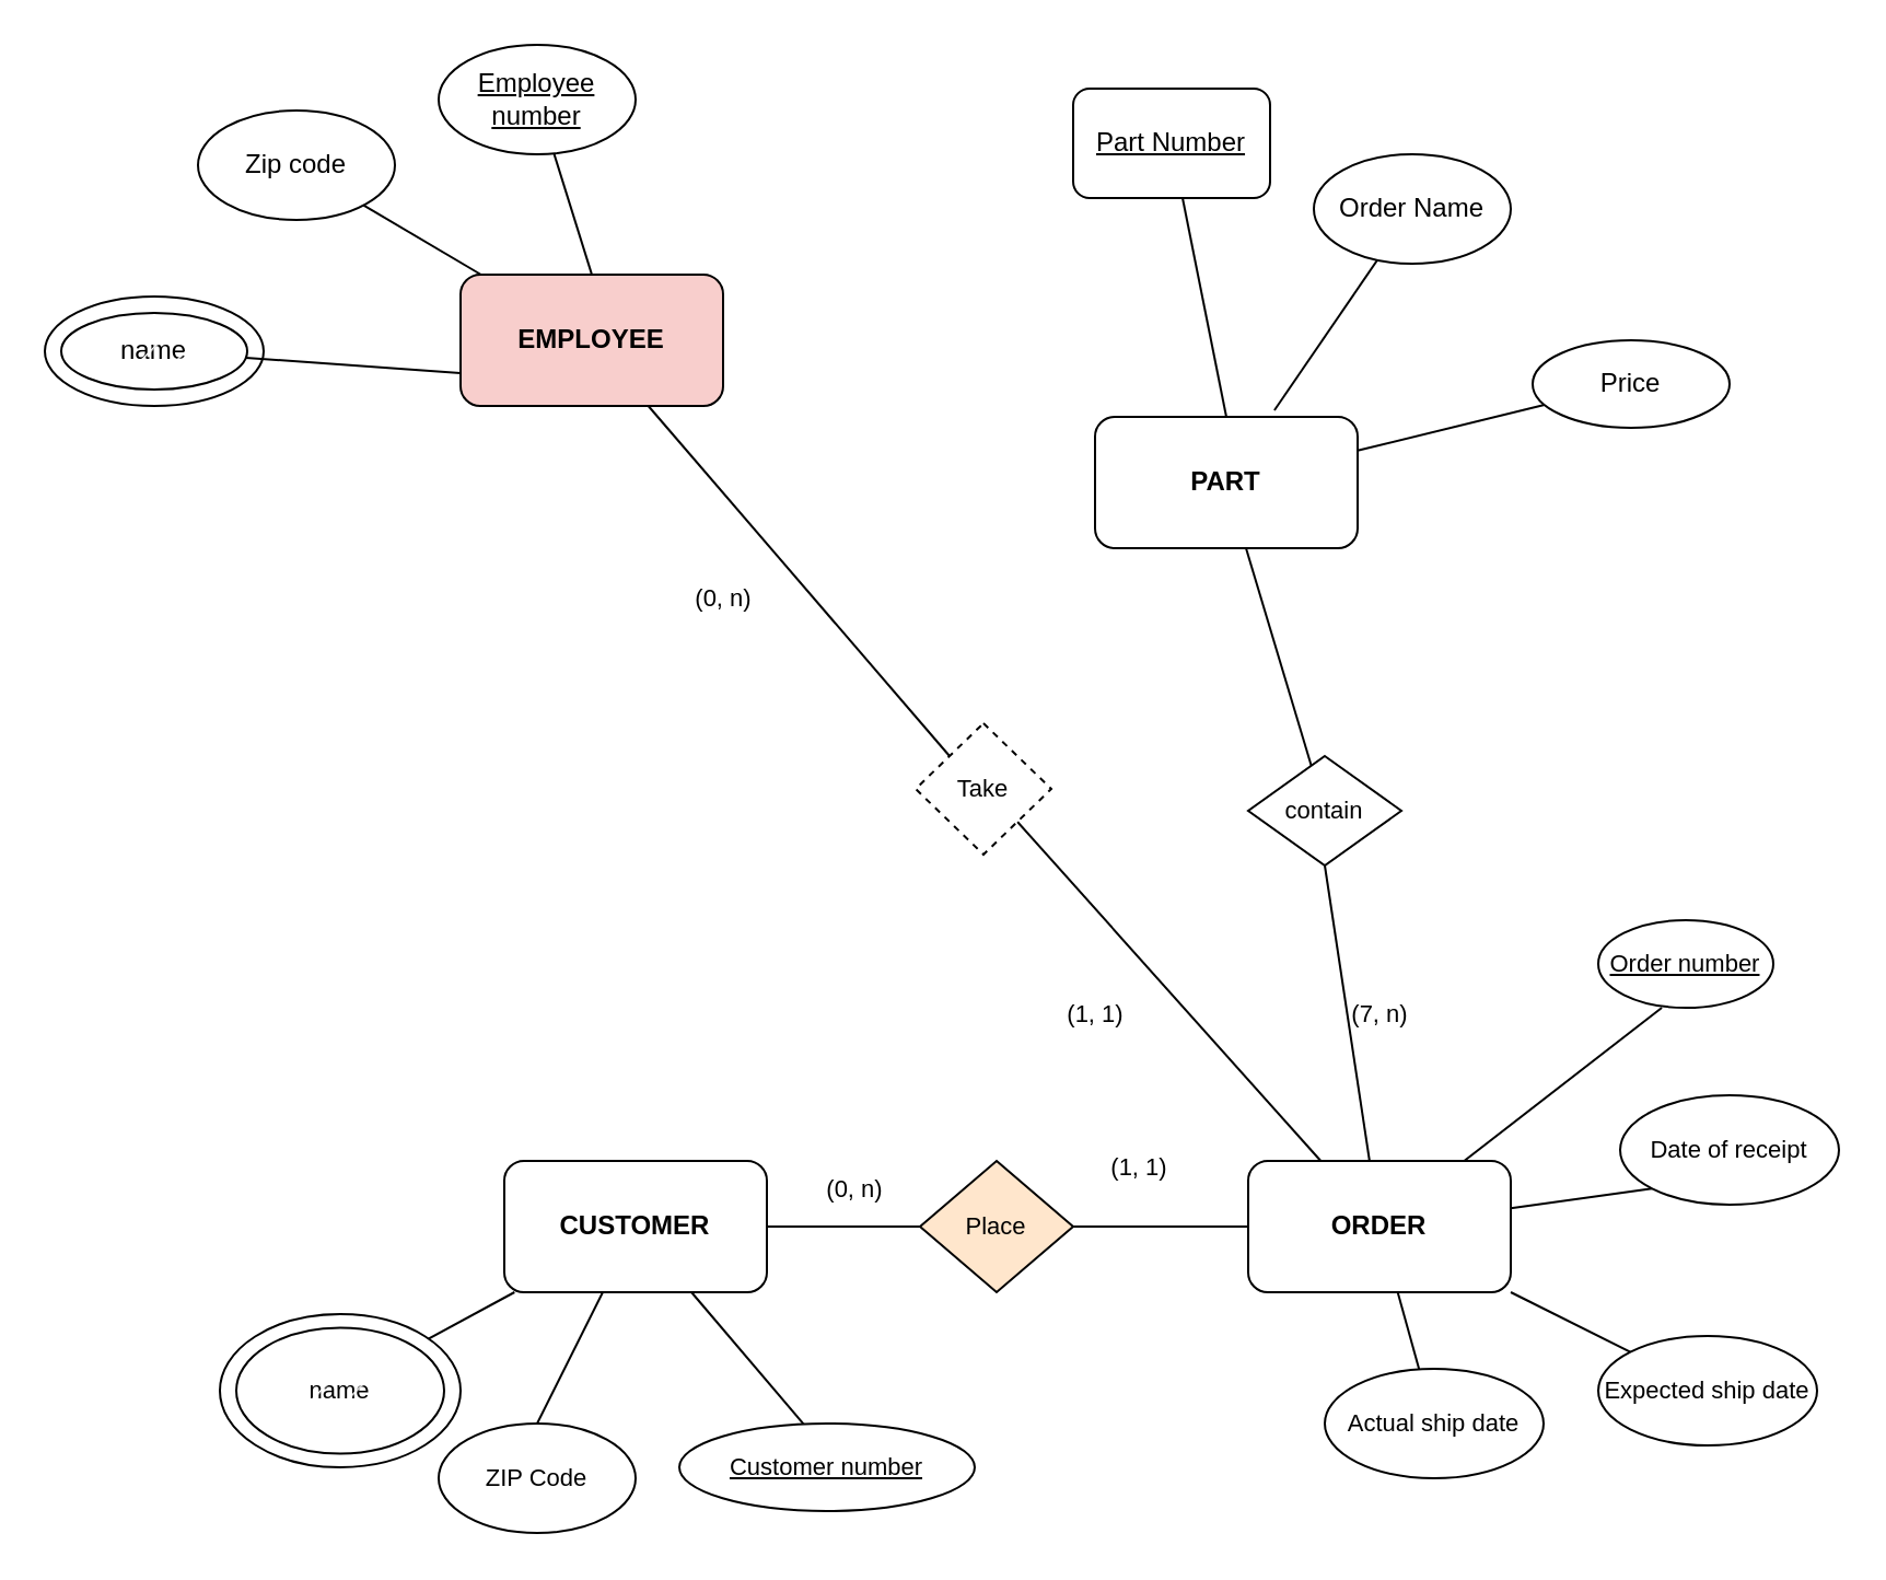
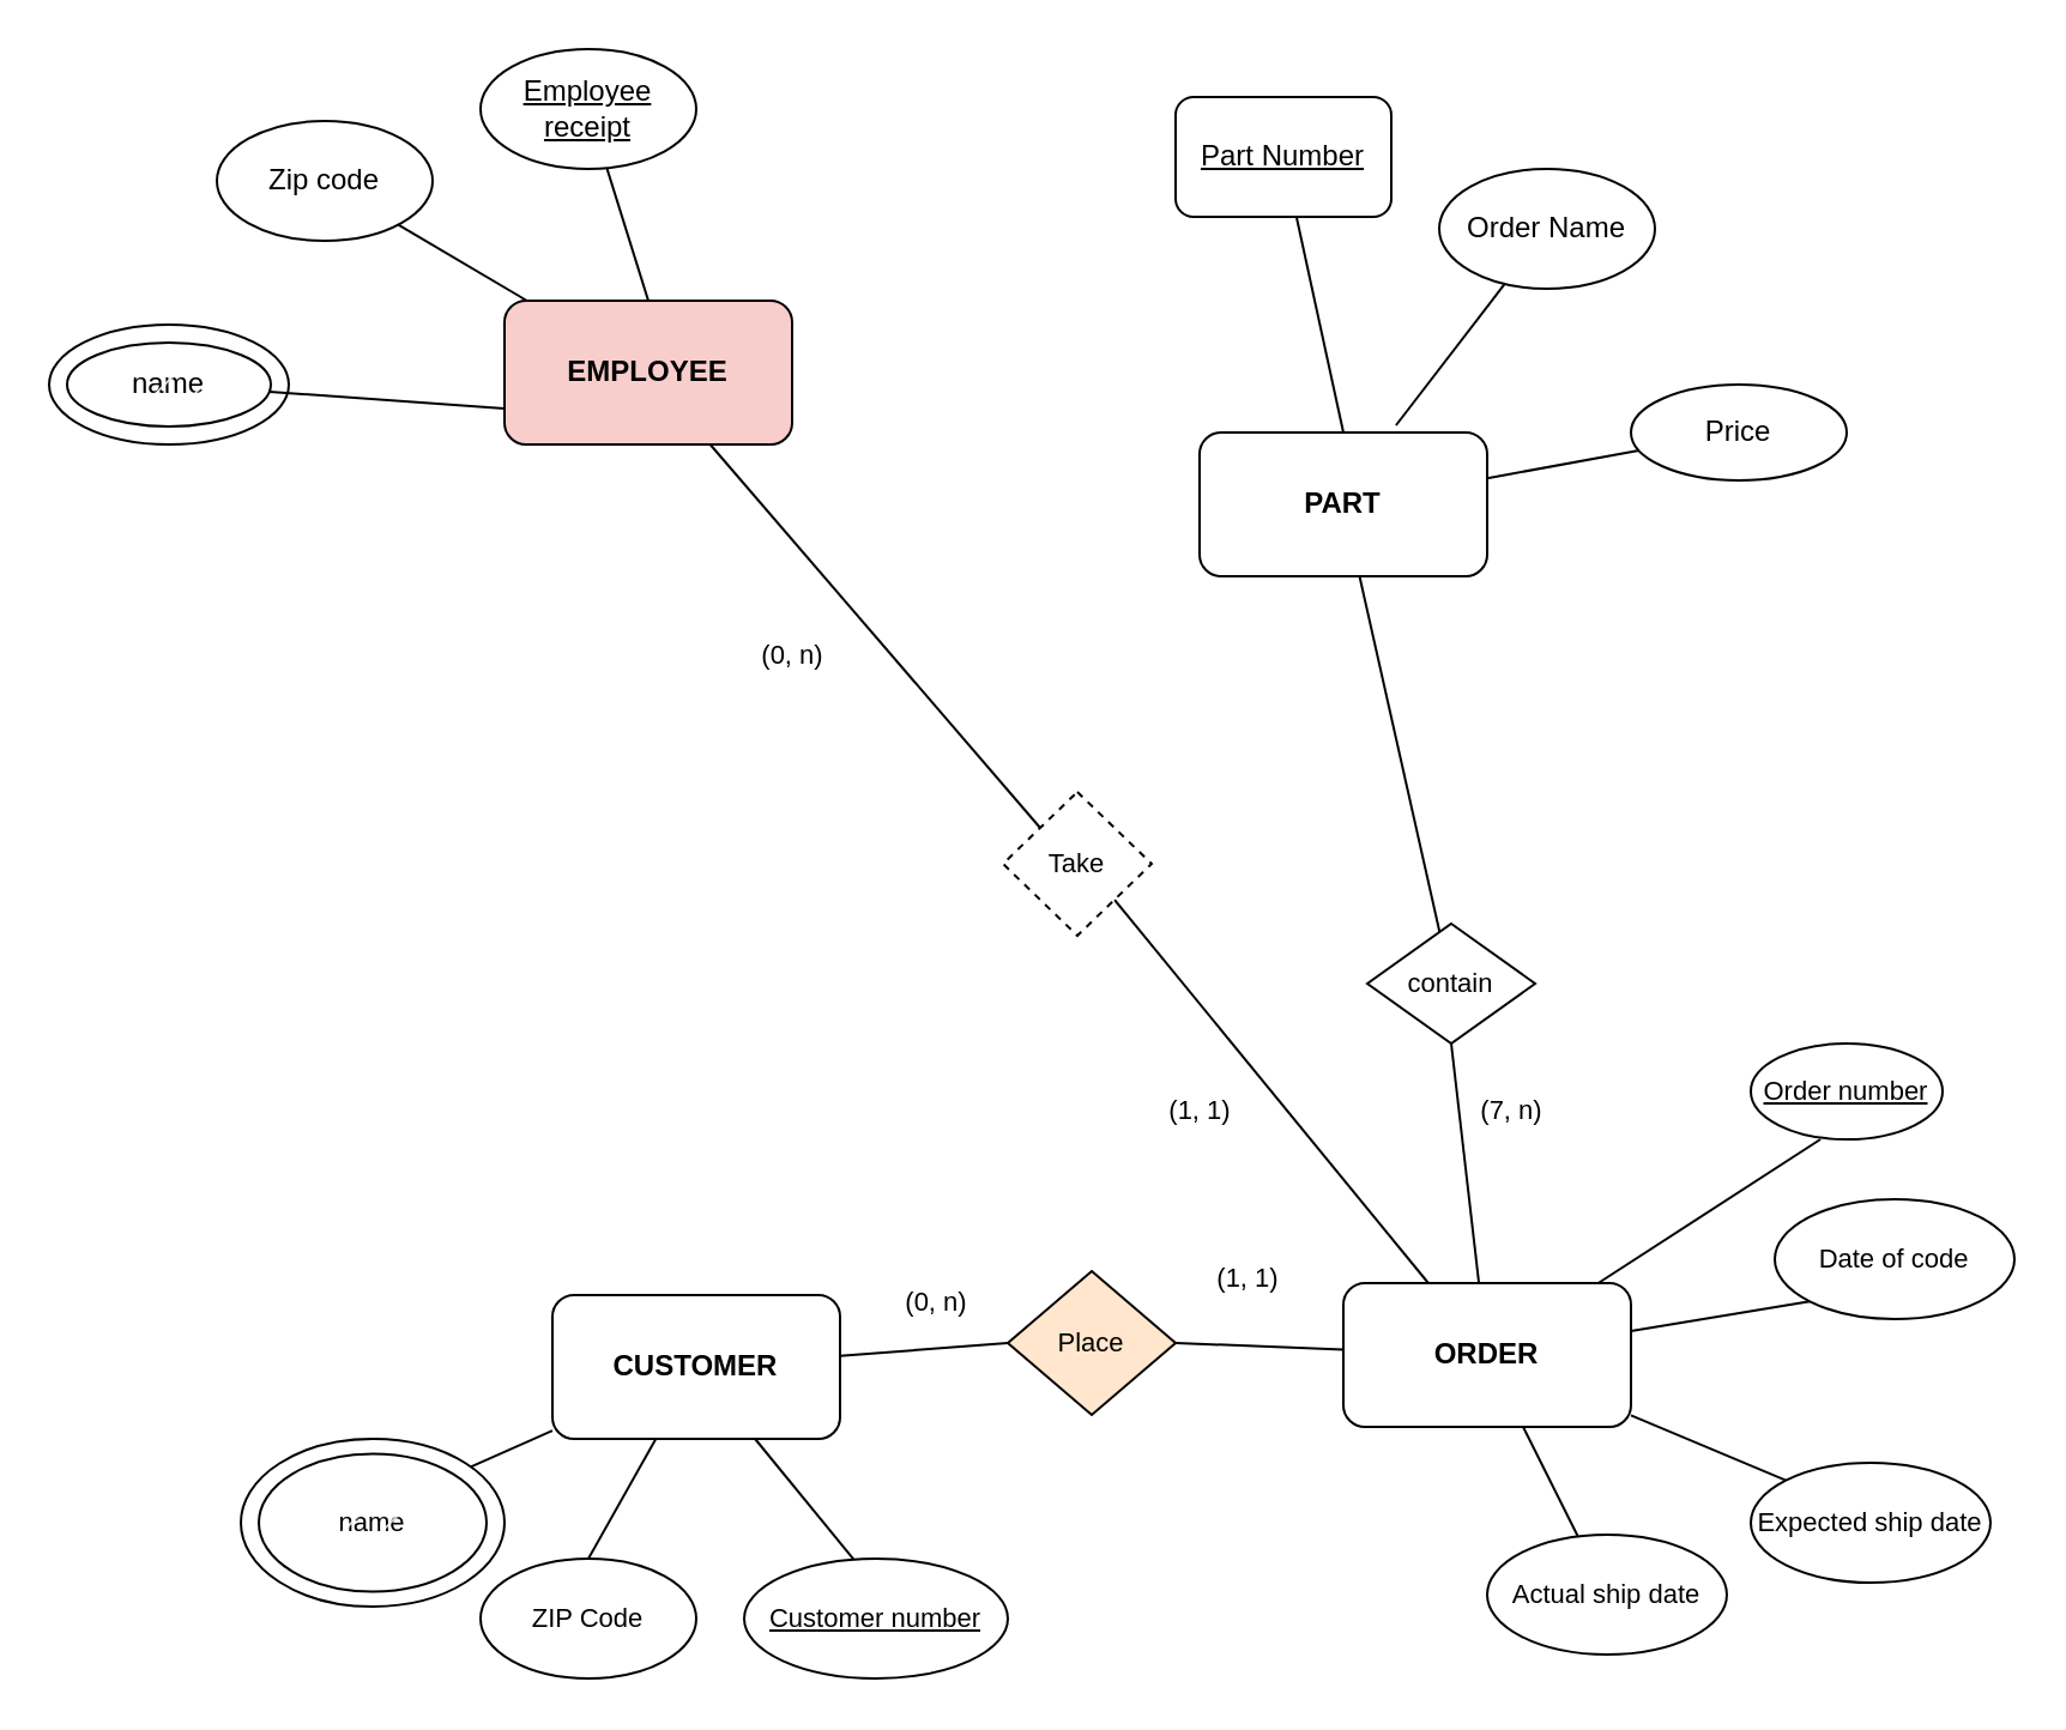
  <mxCell id="0" />
  <mxCell id="1" parent="0" />
  <mxCell id="2" style="edgeStyle=none;shape=connector;rounded=0;orthogonalLoop=1;jettySize=auto;html=1;entryX=0;entryY=0;entryDx=0;entryDy=0;labelBackgroundColor=default;strokeColor=default;fontFamily=Helvetica;fontSize=11;fontColor=default;endArrow=none;endFill=0;" parent="1" source="3" target="41" edge="1"><mxGeometry relative="1" as="geometry" /></mxCell>
  <mxCell id="3" value="EMPLOYEE" style="rounded=1;whiteSpace=wrap;html=1;fontStyle=1;fillColor=#f8cecc;" parent="1" vertex="1"><mxGeometry x="210" y="125" width="120" height="60" as="geometry" /></mxCell>
  <mxCell id="4" style="edgeStyle=none;shape=connector;rounded=0;orthogonalLoop=1;jettySize=auto;html=1;labelBackgroundColor=default;strokeColor=default;fontFamily=Helvetica;fontSize=11;fontColor=default;endArrow=none;endFill=0;" parent="1" source="5" target="42" edge="1"><mxGeometry relative="1" as="geometry" /></mxCell>
- <mxCell id="5" value="PART" style="rounded=1;whiteSpace=wrap;html=1;fontStyle=1" parent="1" vertex="1"><mxGeometry x="500" y="190" width="120" height="60" as="geometry" /></mxCell>
+ <mxCell id="5" value="PART" style="rounded=1;whiteSpace=wrap;html=1;fontStyle=1" parent="1" vertex="1"><mxGeometry x="500" y="180" width="120" height="60" as="geometry" /></mxCell>
  <mxCell id="6" style="edgeStyle=none;shape=connector;rounded=0;orthogonalLoop=1;jettySize=auto;html=1;entryX=0;entryY=1;entryDx=0;entryDy=0;labelBackgroundColor=default;strokeColor=default;fontFamily=Helvetica;fontSize=11;fontColor=default;endArrow=none;endFill=0;" parent="1" source="13" target="37" edge="1"><mxGeometry relative="1" as="geometry" /></mxCell>
  <mxCell id="7" style="edgeStyle=none;shape=connector;rounded=0;orthogonalLoop=1;jettySize=auto;html=1;entryX=0;entryY=0;entryDx=0;entryDy=0;labelBackgroundColor=default;strokeColor=default;fontFamily=Helvetica;fontSize=11;fontColor=default;endArrow=none;endFill=0;" parent="1" source="13" target="38" edge="1"><mxGeometry relative="1" as="geometry" /></mxCell>
  <mxCell id="8" style="edgeStyle=none;shape=connector;rounded=0;orthogonalLoop=1;jettySize=auto;html=1;labelBackgroundColor=default;strokeColor=default;fontFamily=Helvetica;fontSize=11;fontColor=default;endArrow=none;endFill=0;" parent="1" source="13" target="39" edge="1"><mxGeometry relative="1" as="geometry" /></mxCell>
  <mxCell id="9" style="edgeStyle=none;shape=connector;rounded=0;orthogonalLoop=1;jettySize=auto;html=1;entryX=0.363;entryY=1;entryDx=0;entryDy=0;entryPerimeter=0;labelBackgroundColor=default;strokeColor=default;fontFamily=Helvetica;fontSize=11;fontColor=default;endArrow=none;endFill=0;" parent="1" source="13" target="36" edge="1"><mxGeometry relative="1" as="geometry" /></mxCell>
  <mxCell id="10" style="edgeStyle=none;shape=connector;rounded=0;orthogonalLoop=1;jettySize=auto;html=1;entryX=1;entryY=0.5;entryDx=0;entryDy=0;labelBackgroundColor=default;strokeColor=default;fontFamily=Helvetica;fontSize=11;fontColor=default;endArrow=none;endFill=0;" parent="1" source="13" target="40" edge="1"><mxGeometry relative="1" as="geometry" /></mxCell>
  <mxCell id="11" style="edgeStyle=none;shape=connector;rounded=0;orthogonalLoop=1;jettySize=auto;html=1;entryX=1;entryY=1;entryDx=0;entryDy=0;labelBackgroundColor=default;strokeColor=default;fontFamily=Helvetica;fontSize=11;fontColor=default;endArrow=none;endFill=0;" parent="1" source="13" target="41" edge="1"><mxGeometry relative="1" as="geometry" /></mxCell>
  <mxCell id="12" style="edgeStyle=none;shape=connector;rounded=0;orthogonalLoop=1;jettySize=auto;html=1;entryX=0.5;entryY=1;entryDx=0;entryDy=0;labelBackgroundColor=default;strokeColor=default;fontFamily=Helvetica;fontSize=11;fontColor=default;endArrow=none;endFill=0;" parent="1" source="13" target="42" edge="1"><mxGeometry relative="1" as="geometry" /></mxCell>
- <mxCell id="13" value="ORDER" style="rounded=1;whiteSpace=wrap;html=1;fontStyle=1" parent="1" vertex="1"><mxGeometry x="570" y="530" width="120" height="60" as="geometry" /></mxCell>
+ <mxCell id="13" value="ORDER" style="rounded=1;whiteSpace=wrap;html=1;fontStyle=1" parent="1" vertex="1"><mxGeometry x="560" y="535" width="120" height="60" as="geometry" /></mxCell>
  <mxCell id="14" style="edgeStyle=none;shape=connector;rounded=0;orthogonalLoop=1;jettySize=auto;html=1;entryX=1;entryY=0;entryDx=0;entryDy=0;labelBackgroundColor=default;strokeColor=default;fontFamily=Helvetica;fontSize=11;fontColor=default;endArrow=none;endFill=0;" parent="1" source="18" target="34" edge="1"><mxGeometry relative="1" as="geometry" /></mxCell>
  <mxCell id="15" style="edgeStyle=none;shape=connector;rounded=0;orthogonalLoop=1;jettySize=auto;html=1;entryX=0.5;entryY=0;entryDx=0;entryDy=0;labelBackgroundColor=default;strokeColor=default;fontFamily=Helvetica;fontSize=11;fontColor=default;endArrow=none;endFill=0;" parent="1" source="18" target="35" edge="1"><mxGeometry relative="1" as="geometry" /></mxCell>
  <mxCell id="16" style="edgeStyle=none;shape=connector;rounded=0;orthogonalLoop=1;jettySize=auto;html=1;entryX=0.432;entryY=0.051;entryDx=0;entryDy=0;labelBackgroundColor=default;strokeColor=default;fontFamily=Helvetica;fontSize=11;fontColor=default;endArrow=none;endFill=0;entryPerimeter=0;" parent="1" source="18" target="32" edge="1"><mxGeometry relative="1" as="geometry" /></mxCell>
  <mxCell id="17" style="edgeStyle=none;shape=connector;rounded=0;orthogonalLoop=1;jettySize=auto;html=1;entryX=0;entryY=0.5;entryDx=0;entryDy=0;labelBackgroundColor=default;strokeColor=default;fontFamily=Helvetica;fontSize=11;fontColor=default;endArrow=none;endFill=0;" parent="1" source="18" target="40" edge="1"><mxGeometry relative="1" as="geometry" /></mxCell>
- <mxCell id="18" value="CUSTOMER" style="rounded=1;whiteSpace=wrap;html=1;fontStyle=1" parent="1" vertex="1"><mxGeometry x="230" y="530" width="120" height="60" as="geometry" /></mxCell>
+ <mxCell id="18" value="CUSTOMER" style="rounded=1;whiteSpace=wrap;html=1;fontStyle=1" parent="1" vertex="1"><mxGeometry x="230" y="540" width="120" height="60" as="geometry" /></mxCell>
  <mxCell id="19" style="edgeStyle=none;shape=connector;rounded=0;orthogonalLoop=1;jettySize=auto;html=1;entryX=0.5;entryY=0;entryDx=0;entryDy=0;labelBackgroundColor=default;strokeColor=default;fontFamily=Helvetica;fontSize=11;fontColor=default;endArrow=none;endFill=0;" parent="1" source="20" target="3" edge="1"><mxGeometry relative="1" as="geometry" /></mxCell>
- <mxCell id="20" value="Employee number" style="ellipse;whiteSpace=wrap;html=1;fontStyle=4" parent="1" vertex="1"><mxGeometry x="200" y="20" width="90" height="50" as="geometry" /></mxCell>
+ <mxCell id="20" value="Employee receipt" style="ellipse;whiteSpace=wrap;html=1;fontStyle=4" parent="1" vertex="1"><mxGeometry x="200" y="20" width="90" height="50" as="geometry" /></mxCell>
  <mxCell id="21" value="name" style="ellipse;whiteSpace=wrap;html=1;" parent="1" vertex="1"><mxGeometry y="135" width="100" height="50" as="geometry" x="20" /></mxCell>
  <mxCell id="22" style="edgeStyle=none;shape=connector;rounded=0;orthogonalLoop=1;jettySize=auto;html=1;entryX=0;entryY=0.75;entryDx=0;entryDy=0;labelBackgroundColor=default;strokeColor=default;fontFamily=Helvetica;fontSize=11;fontColor=default;endArrow=none;endFill=0;" parent="1" source="23" target="3" edge="1"><mxGeometry relative="1" as="geometry" /></mxCell>
  <mxCell id="23" value="" style="ellipse;whiteSpace=wrap;html=1;fillStyle=hatch;" parent="1" vertex="1"><mxGeometry x="27.5" y="142.5" width="85" height="35" as="geometry" /></mxCell>
  <mxCell id="24" style="rounded=0;orthogonalLoop=1;jettySize=auto;html=1;endArrow=none;endFill=0;" parent="1" source="25" target="3" edge="1"><mxGeometry relative="1" as="geometry" /></mxCell>
  <mxCell id="25" value="Zip code" style="ellipse;whiteSpace=wrap;html=1;" parent="1" vertex="1"><mxGeometry x="90" y="50" width="90" height="50" as="geometry" /></mxCell>
  <mxCell id="26" style="edgeStyle=none;shape=connector;rounded=0;orthogonalLoop=1;jettySize=auto;html=1;entryX=0.5;entryY=0;entryDx=0;entryDy=0;labelBackgroundColor=default;strokeColor=default;fontFamily=Helvetica;fontSize=11;fontColor=default;endArrow=none;endFill=0;" parent="1" source="27" target="5" edge="1"><mxGeometry relative="1" as="geometry" /></mxCell>
  <mxCell id="27" value="Part Number" style="whiteSpace=wrap;html=1;fontStyle=4;rounded=1;" parent="1" vertex="1"><mxGeometry x="490" y="40" width="90" height="50" as="geometry" /></mxCell>
  <mxCell id="28" style="edgeStyle=none;shape=connector;rounded=0;orthogonalLoop=1;jettySize=auto;html=1;entryX=0.683;entryY=-0.05;entryDx=0;entryDy=0;entryPerimeter=0;labelBackgroundColor=default;strokeColor=default;fontFamily=Helvetica;fontSize=11;fontColor=default;endArrow=none;endFill=0;" parent="1" source="29" target="5" edge="1"><mxGeometry relative="1" as="geometry" /></mxCell>
  <mxCell id="29" value="Order Name" style="ellipse;whiteSpace=wrap;html=1;" parent="1" vertex="1"><mxGeometry x="600" y="70" width="90" height="50" as="geometry" /></mxCell>
  <mxCell id="30" style="edgeStyle=none;shape=connector;rounded=0;orthogonalLoop=1;jettySize=auto;html=1;labelBackgroundColor=default;strokeColor=default;fontFamily=Helvetica;fontSize=11;fontColor=default;endArrow=none;endFill=0;" parent="1" source="31" target="5" edge="1"><mxGeometry relative="1" as="geometry" /></mxCell>
- <mxCell id="31" value="Price" style="ellipse;whiteSpace=wrap;html=1;" parent="1" vertex="1"><mxGeometry x="700" y="155" width="90" height="40" as="geometry" /></mxCell>
- <mxCell id="32" value="Customer number" style="ellipse;whiteSpace=wrap;html=1;fontFamily=Helvetica;fontSize=11;fontColor=default;fontStyle=4" parent="1" vertex="1"><mxGeometry x="310" y="650" width="135" height="40" as="geometry" /></mxCell>
+ <mxCell id="31" value="Price" style="ellipse;whiteSpace=wrap;html=1;" parent="1" vertex="1"><mxGeometry x="680" y="160" width="90" height="40" as="geometry" /></mxCell>
+ <mxCell id="32" value="Customer number" style="ellipse;whiteSpace=wrap;html=1;fontFamily=Helvetica;fontSize=11;fontColor=default;fontStyle=4" parent="1" vertex="1"><mxGeometry x="310" y="650" width="110" height="50" as="geometry" /></mxCell>
  <mxCell id="33" value="name" style="ellipse;whiteSpace=wrap;html=1;fontFamily=Helvetica;fontSize=11;fontColor=default;" parent="1" vertex="1"><mxGeometry x="100" y="600" width="110" height="70" as="geometry" /></mxCell>
  <mxCell id="34" value="" style="ellipse;whiteSpace=wrap;html=1;fontFamily=Helvetica;fontSize=11;fontColor=default;fillStyle=hatch;" parent="1" vertex="1"><mxGeometry x="107.5" y="606.25" width="95" height="57.5" as="geometry" /></mxCell>
  <mxCell id="35" value="ZIP Code" style="ellipse;whiteSpace=wrap;html=1;fontFamily=Helvetica;fontSize=11;fontColor=default;" parent="1" vertex="1"><mxGeometry x="200" y="650" width="90" height="50" as="geometry" /></mxCell>
- <mxCell id="36" value="Order number" style="ellipse;whiteSpace=wrap;html=1;fontFamily=Helvetica;fontSize=11;fontColor=default;fontStyle=4" parent="1" vertex="1"><mxGeometry x="730" y="420" width="80" height="40" as="geometry" /></mxCell>
- <mxCell id="37" value="Date of receipt" style="ellipse;whiteSpace=wrap;html=1;fontFamily=Helvetica;fontSize=11;fontColor=default;" parent="1" vertex="1"><mxGeometry x="740" y="500" width="100" height="50" as="geometry" /></mxCell>
+ <mxCell id="36" value="Order number" style="ellipse;whiteSpace=wrap;html=1;fontFamily=Helvetica;fontSize=11;fontColor=default;fontStyle=4" parent="1" vertex="1"><mxGeometry x="730" y="435" width="80" height="40" as="geometry" /></mxCell>
+ <mxCell id="37" value="Date of code" style="ellipse;whiteSpace=wrap;html=1;fontFamily=Helvetica;fontSize=11;fontColor=default;" parent="1" vertex="1"><mxGeometry x="740" y="500" width="100" height="50" as="geometry" /></mxCell>
  <mxCell id="38" value="Expected ship date" style="ellipse;whiteSpace=wrap;html=1;fontFamily=Helvetica;fontSize=11;fontColor=default;" parent="1" vertex="1"><mxGeometry x="730" y="610" width="100" height="50" as="geometry" /></mxCell>
- <mxCell id="39" value="Actual ship date" style="ellipse;whiteSpace=wrap;html=1;fontFamily=Helvetica;fontSize=11;fontColor=default;" parent="1" vertex="1"><mxGeometry x="605" y="625" width="100" height="50" as="geometry" /></mxCell>
+ <mxCell id="39" value="Actual ship date" style="ellipse;whiteSpace=wrap;html=1;fontFamily=Helvetica;fontSize=11;fontColor=default;" parent="1" vertex="1"><mxGeometry x="620" y="640" width="100" height="50" as="geometry" /></mxCell>
  <mxCell id="40" value="Place" style="rhombus;whiteSpace=wrap;html=1;fontFamily=Helvetica;fontSize=11;fontColor=default;fillColor=#ffe6cc;" parent="1" vertex="1"><mxGeometry x="420" y="530" width="70" height="60" as="geometry" /></mxCell>
  <mxCell id="41" value="Take" style="rhombus;whiteSpace=wrap;html=1;fontFamily=Helvetica;fontSize=11;fontColor=default;dashed=1;" parent="1" vertex="1"><mxGeometry x="418" y="330" width="62" height="60" as="geometry" /></mxCell>
- <mxCell id="42" value="contain" style="rhombus;whiteSpace=wrap;html=1;fontFamily=Helvetica;fontSize=11;fontColor=default;" parent="1" vertex="1"><mxGeometry x="570" y="345" width="70" height="50" as="geometry" /></mxCell>
+ <mxCell id="42" value="contain" style="rhombus;whiteSpace=wrap;html=1;fontFamily=Helvetica;fontSize=11;fontColor=default;" parent="1" vertex="1"><mxGeometry x="570" y="385" width="70" height="50" as="geometry" /></mxCell>
  <mxCell id="43" value="(0, n)" style="text;html=1;align=center;verticalAlign=middle;resizable=0;points=[];autosize=1;strokeColor=none;fillColor=none;fontSize=11;fontFamily=Helvetica;fontColor=default;" parent="1" vertex="1"><mxGeometry x="305" y="258" width="50" height="30" as="geometry" /></mxCell>
  <mxCell id="44" value="(1, 1)" style="text;html=1;align=center;verticalAlign=middle;resizable=0;points=[];autosize=1;strokeColor=none;fillColor=none;fontSize=11;fontFamily=Helvetica;fontColor=default;" parent="1" vertex="1"><mxGeometry x="475" y="448" width="50" height="30" as="geometry" /></mxCell>
  <mxCell id="45" value="(1, 1)" style="text;html=1;align=center;verticalAlign=middle;resizable=0;points=[];autosize=1;strokeColor=none;fillColor=none;fontSize=11;fontFamily=Helvetica;fontColor=default;" parent="1" vertex="1"><mxGeometry x="495" y="518" width="50" height="30" as="geometry" /></mxCell>
  <mxCell id="46" value="(0, n)" style="text;html=1;align=center;verticalAlign=middle;resizable=0;points=[];autosize=1;strokeColor=none;fillColor=none;fontSize=11;fontFamily=Helvetica;fontColor=default;" parent="1" vertex="1"><mxGeometry x="365" y="528" width="50" height="30" as="geometry" /></mxCell>
  <mxCell id="47" value="(7, n)" style="text;html=1;align=center;verticalAlign=middle;resizable=0;points=[];autosize=1;strokeColor=none;fillColor=none;fontSize=11;fontFamily=Helvetica;fontColor=default;" parent="1" vertex="1"><mxGeometry x="605" y="448" width="50" height="30" as="geometry" /></mxCell>
